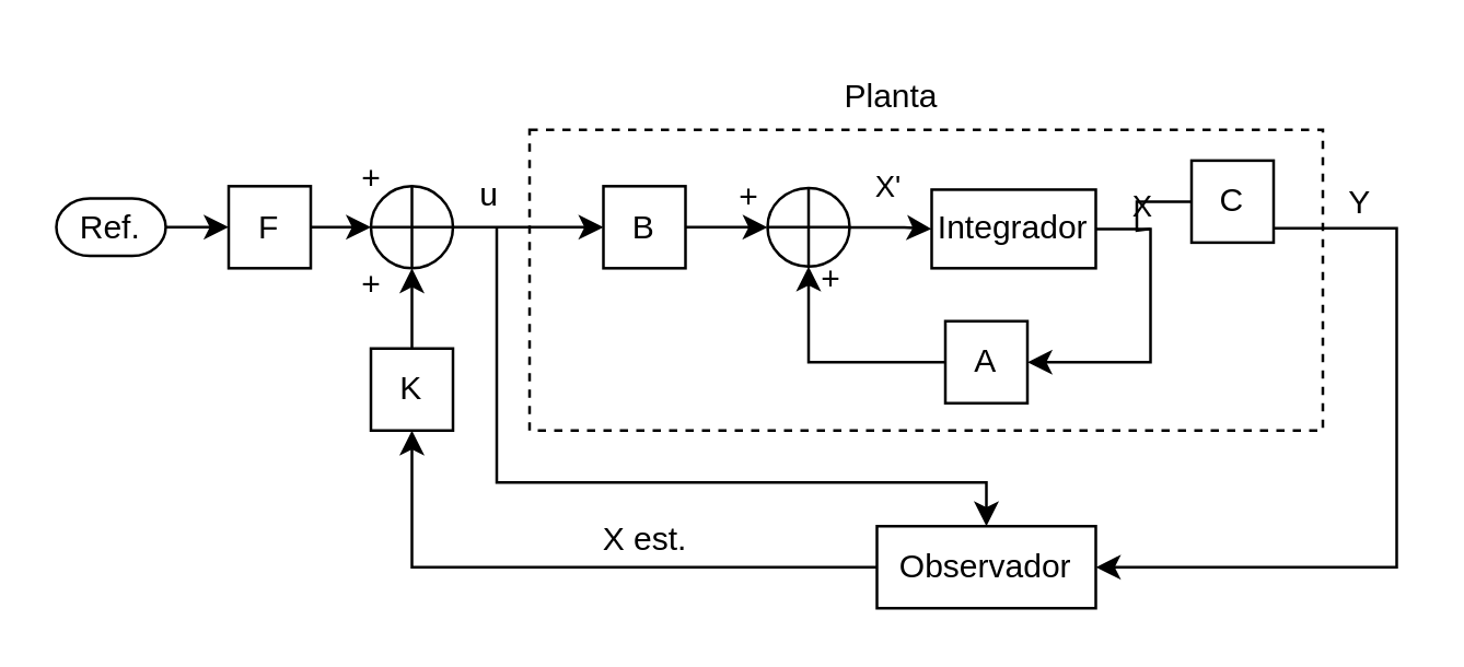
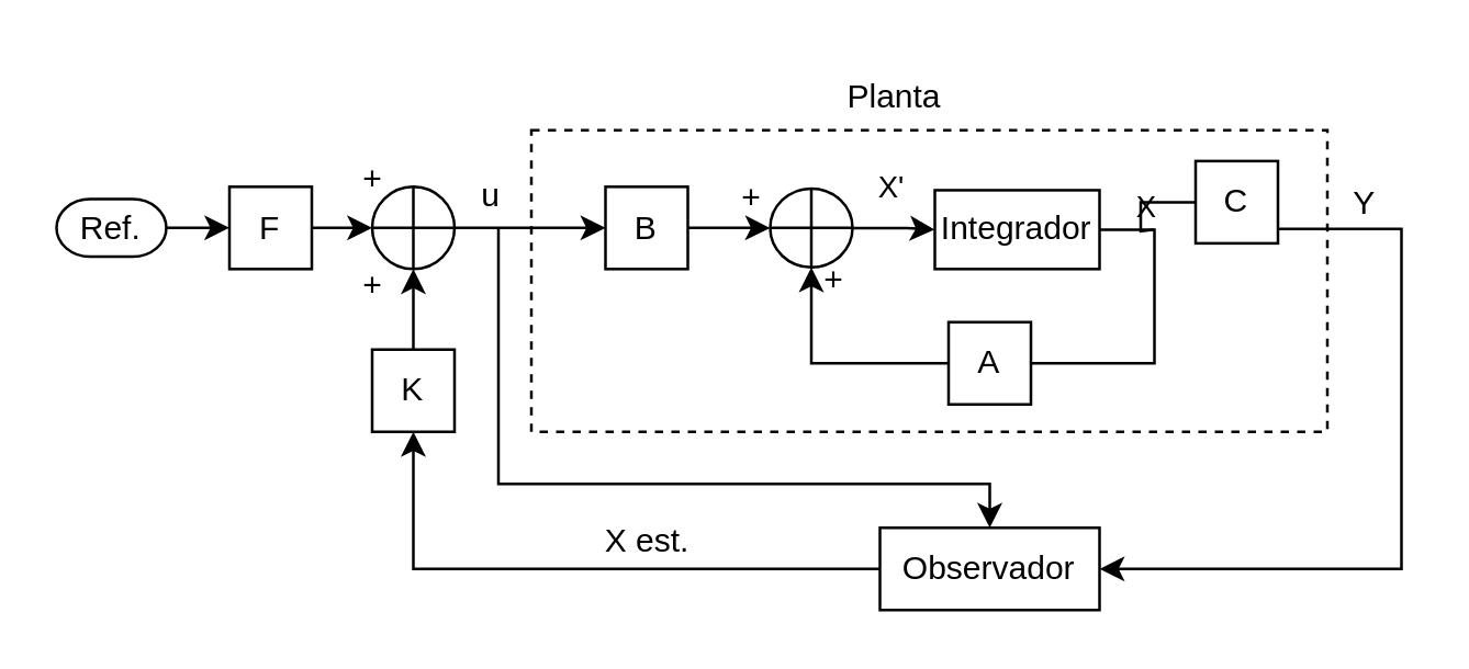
  <mxCell id="0" />
  <mxCell id="1" parent="0" />
  <mxCell id="2" value="" style="rounded=0;whiteSpace=wrap;html=1;fillColor=none;dashed=1;" parent="1" vertex="1"><mxGeometry x="193" y="47" width="290" height="110" as="geometry" /></mxCell>
  <mxCell id="3" value="A" style="whiteSpace=wrap;strokeWidth=1;" parent="1" vertex="1"><mxGeometry x="345" y="117" width="30" height="30" as="geometry" /></mxCell>
- <mxCell id="4" style="edgeStyle=orthogonalEdgeStyle;rounded=0;orthogonalLoop=1;jettySize=auto;html=1;entryX=1;entryY=0.5;entryDx=0;entryDy=0;" parent="1" source="6" target="3" edge="1"><mxGeometry relative="1" as="geometry"><Array as="points"><mxPoint x="420" y="83" /><mxPoint x="420" y="132" /></Array></mxGeometry></mxCell>
+ <mxCell id="4" style="edgeStyle=orthogonalEdgeStyle;rounded=0;orthogonalLoop=1;jettySize=auto;html=1;entryX=1;entryY=0.5;entryDx=0;entryDy=0;endArrow=none;" parent="1" source="6" target="3" edge="1"><mxGeometry relative="1" as="geometry"><Array as="points"><mxPoint x="420" y="83" /><mxPoint x="420" y="132" /></Array></mxGeometry></mxCell>
  <mxCell id="5" value="X" style="edgeLabel;html=1;align=center;verticalAlign=middle;resizable=0;points=[];" parent="4" vertex="1" connectable="0"><mxGeometry x="-0.608" relative="1" as="geometry"><mxPoint x="-4" y="-11" as="offset" /></mxGeometry></mxCell>
  <mxCell id="6" value="Integrador" style="whiteSpace=wrap;strokeWidth=1;" parent="1" vertex="1"><mxGeometry x="340" y="68.88" width="60" height="28.75" as="geometry" /></mxCell>
  <mxCell id="7" style="edgeStyle=orthogonalEdgeStyle;rounded=0;orthogonalLoop=1;jettySize=auto;html=1;entryX=0;entryY=0.5;entryDx=0;entryDy=0;" parent="1" source="9" target="6" edge="1"><mxGeometry relative="1" as="geometry" /></mxCell>
  <mxCell id="8" value="X'" style="edgeLabel;html=1;align=center;verticalAlign=middle;resizable=0;points=[];" parent="7" vertex="1" connectable="0"><mxGeometry x="-0.169" y="2" relative="1" as="geometry"><mxPoint y="-13" as="offset" /></mxGeometry></mxCell>
  <mxCell id="9" value="" style="verticalLabelPosition=bottom;verticalAlign=top;html=1;shape=mxgraph.flowchart.summing_function;" parent="1" vertex="1"><mxGeometry x="280" y="68.25" width="30" height="28.75" as="geometry" /></mxCell>
  <mxCell id="10" style="edgeStyle=orthogonalEdgeStyle;rounded=0;orthogonalLoop=1;jettySize=auto;html=1;entryX=0.5;entryY=1;entryDx=0;entryDy=0;entryPerimeter=0;" parent="1" source="3" target="9" edge="1"><mxGeometry relative="1" as="geometry" /></mxCell>
  <mxCell id="11" style="edgeStyle=orthogonalEdgeStyle;rounded=0;orthogonalLoop=1;jettySize=auto;html=1;endArrow=none;startFill=0;" parent="1" source="13" edge="1"><mxGeometry relative="1" as="geometry"><mxPoint x="420" y="83.25" as="targetPoint" /></mxGeometry></mxCell>
  <mxCell id="12" style="edgeStyle=orthogonalEdgeStyle;rounded=0;orthogonalLoop=1;jettySize=auto;html=1;entryX=1;entryY=0.5;entryDx=0;entryDy=0;" parent="1" source="13" target="21" edge="1"><mxGeometry relative="1" as="geometry"><mxPoint x="420" y="207" as="targetPoint" /><Array as="points"><mxPoint x="510" y="83" /><mxPoint x="510" y="207" /></Array></mxGeometry></mxCell>
  <mxCell id="13" value="C" style="whiteSpace=wrap;strokeWidth=1;" parent="1" vertex="1"><mxGeometry x="435" y="58.25" width="30" height="30" as="geometry" /></mxCell>
  <mxCell id="14" value="" style="edgeStyle=orthogonalEdgeStyle;rounded=0;orthogonalLoop=1;jettySize=auto;html=1;" parent="1" source="15" target="9" edge="1"><mxGeometry relative="1" as="geometry" /></mxCell>
  <mxCell id="15" value="B" style="whiteSpace=wrap;strokeWidth=1;" parent="1" vertex="1"><mxGeometry x="220" y="67.63" width="30" height="30" as="geometry" /></mxCell>
  <mxCell id="16" value="+" style="text;html=1;align=center;verticalAlign=middle;resizable=0;points=[];autosize=1;strokeColor=none;fillColor=none;" parent="1" vertex="1"><mxGeometry x="288" y="87" width="30" height="30" as="geometry" /></mxCell>
  <mxCell id="17" value="+" style="text;html=1;align=center;verticalAlign=middle;resizable=0;points=[];autosize=1;strokeColor=none;fillColor=none;" parent="1" vertex="1"><mxGeometry x="258" y="57" width="30" height="30" as="geometry" /></mxCell>
  <mxCell id="18" value="Y&amp;nbsp;" style="text;html=1;align=center;verticalAlign=middle;resizable=0;points=[];autosize=1;strokeColor=none;fillColor=none;" parent="1" vertex="1"><mxGeometry x="483" y="59" width="30" height="30" as="geometry" /></mxCell>
  <mxCell id="19" value="" style="edgeStyle=orthogonalEdgeStyle;rounded=0;orthogonalLoop=1;jettySize=auto;html=1;entryX=0.5;entryY=1;entryDx=0;entryDy=0;" parent="1" source="21" target="30" edge="1"><mxGeometry relative="1" as="geometry"><mxPoint x="250" y="188" as="targetPoint" /></mxGeometry></mxCell>
  <mxCell id="20" style="edgeStyle=orthogonalEdgeStyle;rounded=0;orthogonalLoop=1;jettySize=auto;html=1;endArrow=none;startFill=1;exitX=0.5;exitY=0;exitDx=0;exitDy=0;startArrow=classic;" edge="1" parent="1" source="21"><mxGeometry relative="1" as="geometry"><mxPoint x="181" y="83" as="targetPoint" /><mxPoint x="320" y="185.007" as="sourcePoint" /><Array as="points"><mxPoint x="360" y="176" /><mxPoint x="181" y="176" /></Array></mxGeometry></mxCell>
  <mxCell id="21" value="Observador" style="whiteSpace=wrap;strokeWidth=1;" parent="1" vertex="1"><mxGeometry x="320" y="192" width="80" height="30" as="geometry" /></mxCell>
  <mxCell id="22" value="X est." style="text;html=1;align=center;verticalAlign=middle;resizable=0;points=[];autosize=1;strokeColor=none;fillColor=none;" parent="1" vertex="1"><mxGeometry x="210" y="182" width="50" height="30" as="geometry" /></mxCell>
  <mxCell id="23" value="Planta" style="text;html=1;align=center;verticalAlign=middle;resizable=0;points=[];autosize=1;strokeColor=none;fillColor=none;" parent="1" vertex="1"><mxGeometry x="295" y="20.38" width="60" height="30" as="geometry" /></mxCell>
  <mxCell id="24" style="edgeStyle=orthogonalEdgeStyle;rounded=0;orthogonalLoop=1;jettySize=auto;html=1;entryX=0;entryY=0.5;entryDx=0;entryDy=0;entryPerimeter=0;" edge="1" parent="1" source="25" target="32"><mxGeometry relative="1" as="geometry"><mxPoint x="150" y="82.63" as="targetPoint" /></mxGeometry></mxCell>
  <mxCell id="25" value="F" style="whiteSpace=wrap;strokeWidth=1;" parent="1" vertex="1"><mxGeometry x="83" y="67.63" width="30" height="30" as="geometry" /></mxCell>
  <mxCell id="26" value="" style="edgeStyle=orthogonalEdgeStyle;rounded=0;orthogonalLoop=1;jettySize=auto;html=1;" parent="1" source="27" target="25" edge="1"><mxGeometry relative="1" as="geometry" /></mxCell>
  <mxCell id="27" value="Ref." style="strokeWidth=1;html=1;shape=mxgraph.flowchart.terminator;whiteSpace=wrap;" parent="1" vertex="1"><mxGeometry x="20" y="72.13" width="40" height="21" as="geometry" /></mxCell>
  <mxCell id="28" value="u" style="text;html=1;align=center;verticalAlign=middle;resizable=0;points=[];autosize=1;strokeColor=none;fillColor=none;" vertex="1" parent="1"><mxGeometry x="163" y="56" width="30" height="30" as="geometry" /></mxCell>
  <mxCell id="29" value="+" style="text;html=1;align=center;verticalAlign=middle;resizable=0;points=[];autosize=1;strokeColor=none;fillColor=none;" vertex="1" parent="1"><mxGeometry x="120" y="50.38" width="30" height="30" as="geometry" /></mxCell>
  <mxCell id="30" value="K" style="whiteSpace=wrap;strokeWidth=1;" vertex="1" parent="1"><mxGeometry x="135" y="127" width="30" height="30" as="geometry" /></mxCell>
  <mxCell id="31" style="edgeStyle=orthogonalEdgeStyle;rounded=0;orthogonalLoop=1;jettySize=auto;html=1;entryX=0;entryY=0.5;entryDx=0;entryDy=0;" edge="1" parent="1" source="32" target="15"><mxGeometry relative="1" as="geometry" /></mxCell>
  <mxCell id="32" value="" style="verticalLabelPosition=bottom;verticalAlign=top;html=1;shape=mxgraph.flowchart.summing_function;" vertex="1" parent="1"><mxGeometry x="135" y="67.63" width="30" height="30" as="geometry" /></mxCell>
  <mxCell id="33" style="edgeStyle=orthogonalEdgeStyle;rounded=0;orthogonalLoop=1;jettySize=auto;html=1;entryX=0.5;entryY=1;entryDx=0;entryDy=0;entryPerimeter=0;" edge="1" parent="1" source="30" target="32"><mxGeometry relative="1" as="geometry" /></mxCell>
  <mxCell id="34" value="+" style="text;html=1;align=center;verticalAlign=middle;resizable=0;points=[];autosize=1;strokeColor=none;fillColor=none;" vertex="1" parent="1"><mxGeometry x="120" y="89" width="30" height="30" as="geometry" /></mxCell>
